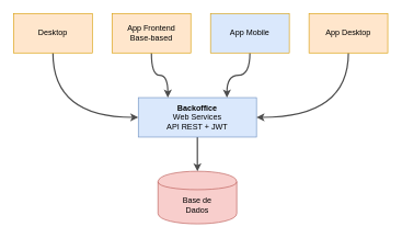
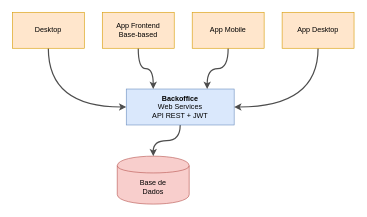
  <mxCell id="0" />
  <mxCell id="1" parent="0" />
- <mxCell id="2" value="&lt;div&gt;Base de&lt;/div&gt;&lt;div&gt;Dados&lt;br&gt;&lt;/div&gt;" style="shape=cylinder;whiteSpace=wrap;html=1;boundedLbl=1;backgroundOutline=1;fillColor=#f8cecc;strokeColor=#b85450;" vertex="1" parent="1"><mxGeometry x="240" y="260" width="120" height="80" as="geometry" /></mxCell>
+ <mxCell id="2" value="&lt;div&gt;Base de&lt;/div&gt;&lt;div&gt;Dados&lt;br&gt;&lt;/div&gt;" style="shape=cylinder;whiteSpace=wrap;html=1;boundedLbl=1;backgroundOutline=1;fillColor=#f8cecc;strokeColor=#b85450;" vertex="1" parent="1"><mxGeometry x="195" y="260" width="120" height="80" as="geometry" /></mxCell>
  <mxCell id="3" style="edgeStyle=orthogonalEdgeStyle;curved=1;orthogonalLoop=1;jettySize=auto;html=1;strokeWidth=2;strokeColor=#4D4D4D;" edge="1" parent="1" source="4" target="2"><mxGeometry relative="1" as="geometry" /></mxCell>
  <mxCell id="4" value="&lt;div&gt;&lt;b&gt;Backoffice&lt;/b&gt;&lt;/div&gt;&lt;div&gt;Web Services&lt;/div&gt;&lt;div&gt;API REST + JWT&lt;br&gt;&lt;/div&gt;" style="rounded=0;whiteSpace=wrap;html=1;fillColor=#dae8fc;strokeColor=#6c8ebf;" vertex="1" parent="1"><mxGeometry x="210" y="148" width="180" height="60" as="geometry" /></mxCell>
  <mxCell id="5" style="edgeStyle=orthogonalEdgeStyle;curved=1;orthogonalLoop=1;jettySize=auto;html=1;entryX=0.25;entryY=0;entryDx=0;entryDy=0;strokeWidth=2;strokeColor=#4D4D4D;" edge="1" parent="1" source="6" target="4"><mxGeometry relative="1" as="geometry" /></mxCell>
  <mxCell id="6" value="&lt;div&gt;App Frontend&lt;/div&gt;&lt;div&gt;Base-based&lt;/div&gt;" style="rounded=0;whiteSpace=wrap;html=1;fillColor=#ffe6cc;strokeColor=#d79b00;" vertex="1" parent="1"><mxGeometry x="170" y="20" width="120" height="60" as="geometry" /></mxCell>
  <mxCell id="7" style="edgeStyle=orthogonalEdgeStyle;orthogonalLoop=1;jettySize=auto;html=1;entryX=0.75;entryY=0;entryDx=0;entryDy=0;curved=1;strokeWidth=2;strokeColor=#4D4D4D;" edge="1" parent="1" source="8" target="4"><mxGeometry relative="1" as="geometry" /></mxCell>
- <mxCell id="8" value="App Mobile" style="rounded=0;whiteSpace=wrap;html=1;fillColor=#dae8fc;strokeColor=#d79b00;" vertex="1" parent="1"><mxGeometry x="320" y="20" width="120" height="60" as="geometry" /></mxCell>
+ <mxCell id="8" value="App Mobile" style="rounded=0;whiteSpace=wrap;html=1;fillColor=#ffe6cc;strokeColor=#d79b00;" vertex="1" parent="1"><mxGeometry x="320" y="20" width="120" height="60" as="geometry" /></mxCell>
  <mxCell id="9" style="edgeStyle=orthogonalEdgeStyle;curved=1;orthogonalLoop=1;jettySize=auto;html=1;entryX=1;entryY=0.5;entryDx=0;entryDy=0;exitX=0.5;exitY=1;exitDx=0;exitDy=0;strokeWidth=2;strokeColor=#4D4D4D;" edge="1" parent="1" source="10" target="4"><mxGeometry relative="1" as="geometry" /></mxCell>
  <mxCell id="10" value="App Desktop" style="rounded=0;whiteSpace=wrap;html=1;fillColor=#ffe6cc;strokeColor=#d79b00;" vertex="1" parent="1"><mxGeometry x="470" y="20" width="120" height="60" as="geometry" /></mxCell>
  <mxCell id="11" style="edgeStyle=orthogonalEdgeStyle;curved=1;orthogonalLoop=1;jettySize=auto;html=1;entryX=0;entryY=0.5;entryDx=0;entryDy=0;exitX=0.5;exitY=1;exitDx=0;exitDy=0;strokeWidth=2;strokeColor=#4D4D4D;" edge="1" parent="1" source="12" target="4"><mxGeometry relative="1" as="geometry" /></mxCell>
  <mxCell id="12" value="Desktop" style="rounded=0;whiteSpace=wrap;html=1;fillColor=#ffe6cc;strokeColor=#d79b00;" vertex="1" parent="1"><mxGeometry x="20" y="20" width="120" height="60" as="geometry" /></mxCell>
